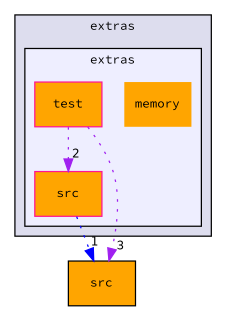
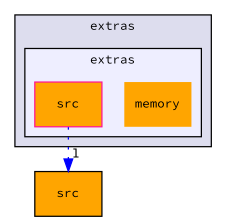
  digraph {
    compound=true
    fontname="Source Code Pro"
    node [fontname="Source Code Pro" fontsize=10 shape=box style=filled fillcolor=orange color=deeppink]
    edge [labeldistance=1.5 labelfontname=Helvetica labelfontsize=10 color=purple style=dotted fontname="Source Code Pro"]
    n1 [label=memory shape=plaintext]
    n2 [label=src]
-   n3 [label=test]
    n4 [label=src color=black]
    subgraph cluster_1 {
      bgcolor="#ddddee"
      fontsize=10
      label=extras
      pencolor=black
      subgraph cluster_2 {
        bgcolor="#eeeeff"
        fontsize=10
        pencolor=black
        n1
        n2
-       n3
      }
    }
    n2 -> n4 [headlabel=1 color=blue]
-   n3 -> n2 [headlabel=2]
-   n3 -> n4 [headlabel=3]
  }
